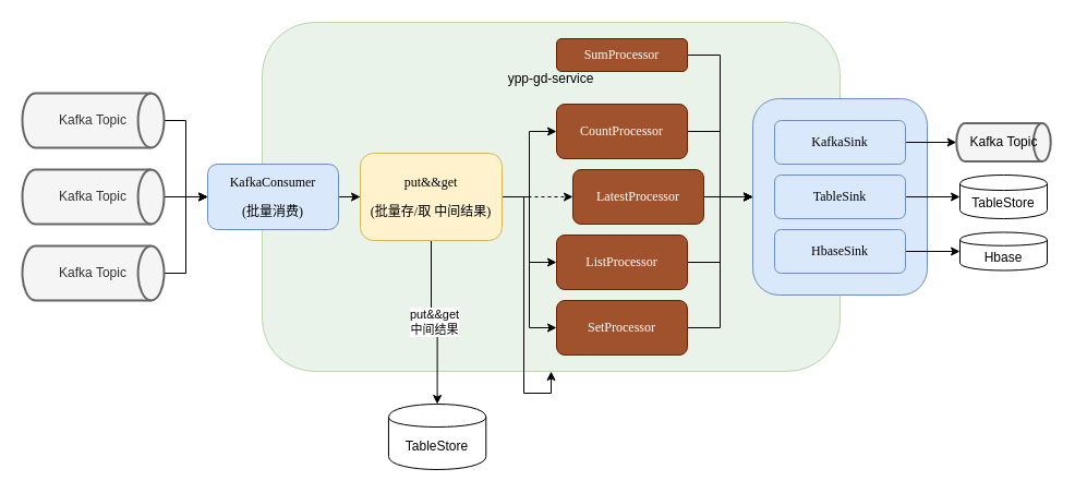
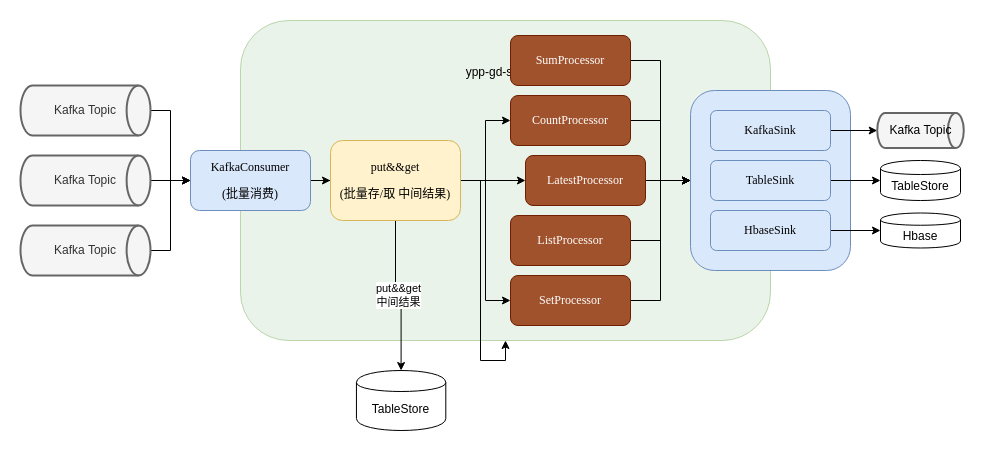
  <mxCell id="0" />
  <mxCell id="1" parent="0" />
  <mxCell id="2" value="&lt;div&gt;ypp-gd-service&lt;/div&gt;&lt;div&gt;&lt;br&gt;&lt;/div&gt;&lt;div&gt;&lt;br&gt;&lt;/div&gt;&lt;div&gt;&lt;br&gt;&lt;/div&gt;&lt;div&gt;&lt;br&gt;&lt;/div&gt;&lt;div&gt;&lt;br&gt;&lt;/div&gt;&lt;div&gt;&lt;br&gt;&lt;/div&gt;&lt;div&gt;&lt;br&gt;&lt;/div&gt;&lt;div&gt;&lt;br&gt;&lt;/div&gt;&lt;div&gt;&lt;br&gt;&lt;/div&gt;&lt;div&gt;&lt;br&gt;&lt;/div&gt;&lt;div&gt;&lt;br&gt;&lt;/div&gt;&lt;div&gt;&lt;br&gt;&lt;/div&gt;&lt;div&gt;&lt;br&gt;&lt;/div&gt;&lt;div&gt;&lt;br&gt;&lt;/div&gt;&lt;div&gt;&lt;br&gt;&lt;/div&gt;" style="rounded=1;whiteSpace=wrap;html=1;align=center;fillColor=#d5e8d4;strokeColor=#82b366;opacity=50;" vertex="1" parent="1"><mxGeometry x="240" y="20" width="530" height="320" as="geometry" /></mxCell>
  <mxCell id="3" value="&lt;pre style=&quot;font-family: &amp;#34;menlo&amp;#34; ; font-size: 9pt&quot;&gt;&lt;pre style=&quot;font-family: &amp;#34;menlo&amp;#34; ; font-size: 9pt&quot;&gt;&lt;pre style=&quot;font-family: &amp;#34;menlo&amp;#34; ; font-size: 9pt&quot;&gt;&lt;pre style=&quot;font-size: 9pt ; font-family: &amp;#34;menlo&amp;#34;&quot;&gt;&lt;br&gt;&lt;/pre&gt;&lt;/pre&gt;&lt;/pre&gt;&lt;/pre&gt;" style="rounded=1;whiteSpace=wrap;html=1;fillColor=#dae8fc;strokeColor=#6c8ebf;" vertex="1" parent="1"><mxGeometry x="690" y="90" width="160" height="180" as="geometry" /></mxCell>
  <mxCell id="4" value="" style="edgeStyle=orthogonalEdgeStyle;rounded=0;orthogonalLoop=1;jettySize=auto;html=1;entryX=0;entryY=0.5;entryDx=0;entryDy=0;" edge="1" parent="1" source="5" target="7"><mxGeometry relative="1" as="geometry"><mxPoint x="170" y="180" as="targetPoint" /></mxGeometry></mxCell>
  <mxCell id="5" value="Kafka Topic" style="strokeWidth=2;html=1;shape=mxgraph.flowchart.direct_data;whiteSpace=wrap;fillColor=#f5f5f5;strokeColor=#666666;fontColor=#333333;" vertex="1" parent="1"><mxGeometry x="20" y="155" width="130" height="50" as="geometry" /></mxCell>
  <mxCell id="6" value="" style="edgeStyle=orthogonalEdgeStyle;rounded=0;orthogonalLoop=1;jettySize=auto;html=1;" edge="1" parent="1" source="7" target="14"><mxGeometry relative="1" as="geometry" /></mxCell>
  <mxCell id="7" value="&lt;pre style=&quot;font-family: &amp;#34;menlo&amp;#34; ; font-size: 9pt&quot;&gt;&lt;pre style=&quot;font-family: &amp;#34;menlo&amp;#34; ; font-size: 9pt&quot;&gt;&lt;pre style=&quot;font-family: &amp;#34;menlo&amp;#34; ; font-size: 9pt&quot;&gt;&lt;pre style=&quot;font-size: 9pt ; font-family: &amp;#34;menlo&amp;#34;&quot;&gt;KafkaConsumer&lt;/pre&gt;&lt;pre style=&quot;font-size: 9pt ; font-family: &amp;#34;menlo&amp;#34;&quot;&gt;(批量消费)&lt;/pre&gt;&lt;/pre&gt;&lt;/pre&gt;&lt;/pre&gt;" style="rounded=1;whiteSpace=wrap;html=1;fillColor=#dae8fc;strokeColor=#6c8ebf;" vertex="1" parent="1"><mxGeometry x="190" y="150" width="120" height="60" as="geometry" /></mxCell>
  <mxCell id="8" value="put&amp;amp;&amp;amp;get&lt;br&gt;中间结果" style="edgeStyle=orthogonalEdgeStyle;rounded=0;orthogonalLoop=1;jettySize=auto;html=1;exitX=0.5;exitY=1;exitDx=0;exitDy=0;" edge="1" parent="1" source="14" target="22"><mxGeometry relative="1" as="geometry" /></mxCell>
  <mxCell id="9" style="edgeStyle=orthogonalEdgeStyle;rounded=0;orthogonalLoop=1;jettySize=auto;html=1;exitX=1;exitY=0.5;exitDx=0;exitDy=0;" edge="1" parent="1" source="14" target="2"><mxGeometry relative="1" as="geometry" /></mxCell>
  <mxCell id="10" style="edgeStyle=orthogonalEdgeStyle;rounded=0;orthogonalLoop=1;jettySize=auto;html=1;exitX=1;exitY=0.5;exitDx=0;exitDy=0;" edge="1" parent="1" source="14" target="24"><mxGeometry relative="1" as="geometry" /></mxCell>
- <mxCell id="11" style="edgeStyle=orthogonalEdgeStyle;rounded=0;orthogonalLoop=1;jettySize=auto;html=1;exitX=1;exitY=0.5;exitDx=0;exitDy=0;entryX=0;entryY=0.5;entryDx=0;entryDy=0;dashed=1;" edge="1" parent="1" source="14" target="26"><mxGeometry relative="1" as="geometry" /></mxCell>
- <mxCell id="12" style="edgeStyle=orthogonalEdgeStyle;rounded=0;orthogonalLoop=1;jettySize=auto;html=1;exitX=1;exitY=0.5;exitDx=0;exitDy=0;entryX=0;entryY=0.5;entryDx=0;entryDy=0;" edge="1" parent="1" source="14" target="28"><mxGeometry relative="1" as="geometry" /></mxCell>
+ <mxCell id="11" style="edgeStyle=orthogonalEdgeStyle;rounded=0;orthogonalLoop=1;jettySize=auto;html=1;exitX=1;exitY=0.5;exitDx=0;exitDy=0;entryX=0;entryY=0.5;entryDx=0;entryDy=0;" edge="1" parent="1" source="14" target="26"><mxGeometry relative="1" as="geometry" /></mxCell>
  <mxCell id="13" style="edgeStyle=orthogonalEdgeStyle;rounded=0;orthogonalLoop=1;jettySize=auto;html=1;exitX=1;exitY=0.5;exitDx=0;exitDy=0;entryX=0;entryY=0.5;entryDx=0;entryDy=0;" edge="1" parent="1" source="14" target="30"><mxGeometry relative="1" as="geometry" /></mxCell>
  <mxCell id="14" value="&lt;pre style=&quot;font-family: &amp;#34;menlo&amp;#34; ; font-size: 9pt&quot;&gt;&lt;pre style=&quot;font-family: &amp;#34;menlo&amp;#34; ; font-size: 9pt&quot;&gt;&lt;pre style=&quot;font-family: &amp;#34;menlo&amp;#34; ; font-size: 9pt&quot;&gt;&lt;pre style=&quot;font-size: 9pt ; font-family: &amp;#34;menlo&amp;#34;&quot;&gt;put&amp;amp;&amp;amp;get&lt;/pre&gt;&lt;pre style=&quot;font-size: 9pt ; font-family: &amp;#34;menlo&amp;#34;&quot;&gt;(批量存/取 中间结果)&lt;/pre&gt;&lt;/pre&gt;&lt;/pre&gt;&lt;/pre&gt;" style="rounded=1;whiteSpace=wrap;html=1;fillColor=#fff2cc;strokeColor=#d6b656;" vertex="1" parent="1"><mxGeometry x="330" y="140" width="130" height="80" as="geometry" /></mxCell>
  <mxCell id="15" style="edgeStyle=orthogonalEdgeStyle;rounded=0;orthogonalLoop=1;jettySize=auto;html=1;exitX=1;exitY=0.5;exitDx=0;exitDy=0;entryX=0;entryY=0.5;entryDx=0;entryDy=0;" edge="1" parent="1" source="16" target="3"><mxGeometry relative="1" as="geometry" /></mxCell>
- <mxCell id="16" value="&lt;pre style=&quot;font-family: &amp;#34;menlo&amp;#34; ; font-size: 9pt&quot;&gt;&lt;pre style=&quot;font-family: &amp;#34;menlo&amp;#34; ; font-size: 9pt&quot;&gt;&lt;pre style=&quot;font-family: &amp;#34;menlo&amp;#34; ; font-size: 9pt&quot;&gt;&lt;pre style=&quot;font-size: 9pt ; font-family: &amp;#34;menlo&amp;#34;&quot;&gt;SumProcessor&lt;/pre&gt;&lt;/pre&gt;&lt;/pre&gt;&lt;/pre&gt;" style="rounded=1;whiteSpace=wrap;html=1;fillColor=#a0522d;strokeColor=#6D1F00;fontColor=#ffffff;" vertex="1" parent="1"><mxGeometry x="510" y="35" width="120" height="30" as="geometry" /></mxCell>
+ <mxCell id="16" value="&lt;pre style=&quot;font-family: &amp;#34;menlo&amp;#34; ; font-size: 9pt&quot;&gt;&lt;pre style=&quot;font-family: &amp;#34;menlo&amp;#34; ; font-size: 9pt&quot;&gt;&lt;pre style=&quot;font-family: &amp;#34;menlo&amp;#34; ; font-size: 9pt&quot;&gt;&lt;pre style=&quot;font-size: 9pt ; font-family: &amp;#34;menlo&amp;#34;&quot;&gt;SumProcessor&lt;/pre&gt;&lt;/pre&gt;&lt;/pre&gt;&lt;/pre&gt;" style="rounded=1;whiteSpace=wrap;html=1;fillColor=#a0522d;strokeColor=#6D1F00;fontColor=#ffffff;" vertex="1" parent="1"><mxGeometry x="510" y="35" width="120" height="50" as="geometry" /></mxCell>
  <mxCell id="17" style="edgeStyle=orthogonalEdgeStyle;rounded=0;orthogonalLoop=1;jettySize=auto;html=1;exitX=1;exitY=0.5;exitDx=0;exitDy=0;entryX=0;entryY=0.5;entryDx=0;entryDy=0;entryPerimeter=0;" edge="1" parent="1" source="18" target="19"><mxGeometry relative="1" as="geometry" /></mxCell>
  <mxCell id="18" value="&lt;pre style=&quot;font-family: &amp;#34;menlo&amp;#34; ; font-size: 9pt&quot;&gt;&lt;pre style=&quot;font-family: &amp;#34;menlo&amp;#34; ; font-size: 9pt&quot;&gt;&lt;pre style=&quot;font-family: &amp;#34;menlo&amp;#34; ; font-size: 9pt&quot;&gt;&lt;pre style=&quot;font-size: 9pt ; font-family: &amp;#34;menlo&amp;#34;&quot;&gt;KafkaSink&lt;/pre&gt;&lt;/pre&gt;&lt;/pre&gt;&lt;/pre&gt;" style="rounded=1;whiteSpace=wrap;html=1;fillColor=#dae8fc;strokeColor=#6c8ebf;" vertex="1" parent="1"><mxGeometry x="710" y="110" width="120" height="40" as="geometry" /></mxCell>
  <mxCell id="19" value="&lt;font color=&quot;#000000&quot;&gt;Kafka Topic&lt;/font&gt;" style="strokeWidth=2;html=1;shape=mxgraph.flowchart.direct_data;whiteSpace=wrap;fillColor=#F5F5F5;strokeColor=#666666;fontColor=#ffffff;" vertex="1" parent="1"><mxGeometry x="876.72" y="112.5" width="86.56" height="35" as="geometry" /></mxCell>
  <mxCell id="20" style="edgeStyle=orthogonalEdgeStyle;rounded=0;orthogonalLoop=1;jettySize=auto;html=1;exitX=1;exitY=0.5;exitDx=0;exitDy=0;exitPerimeter=0;entryX=0;entryY=0.5;entryDx=0;entryDy=0;" edge="1" parent="1" source="36" target="7"><mxGeometry relative="1" as="geometry"><mxPoint x="190" y="130" as="targetPoint" /><mxPoint x="150" y="100" as="sourcePoint" /></mxGeometry></mxCell>
  <mxCell id="21" style="edgeStyle=orthogonalEdgeStyle;rounded=0;orthogonalLoop=1;jettySize=auto;html=1;exitX=1;exitY=0.5;exitDx=0;exitDy=0;exitPerimeter=0;entryX=0;entryY=0.5;entryDx=0;entryDy=0;" edge="1" parent="1" source="35" target="7"><mxGeometry relative="1" as="geometry"><mxPoint x="150" y="260" as="sourcePoint" /></mxGeometry></mxCell>
  <mxCell id="22" value="TableStore" style="shape=cylinder;whiteSpace=wrap;html=1;boundedLbl=1;backgroundOutline=1;" vertex="1" parent="1"><mxGeometry x="355.94" y="370" width="89.37" height="60" as="geometry" /></mxCell>
  <mxCell id="23" style="edgeStyle=orthogonalEdgeStyle;rounded=0;orthogonalLoop=1;jettySize=auto;html=1;exitX=1;exitY=0.5;exitDx=0;exitDy=0;entryX=0;entryY=0.5;entryDx=0;entryDy=0;" edge="1" parent="1" source="24" target="3"><mxGeometry relative="1" as="geometry" /></mxCell>
  <mxCell id="24" value="&lt;pre style=&quot;font-family: &amp;#34;menlo&amp;#34; ; font-size: 9pt&quot;&gt;&lt;pre style=&quot;font-family: &amp;#34;menlo&amp;#34; ; font-size: 9pt&quot;&gt;&lt;pre style=&quot;font-family: &amp;#34;menlo&amp;#34; ; font-size: 9pt&quot;&gt;&lt;pre style=&quot;font-size: 9pt ; font-family: &amp;#34;menlo&amp;#34;&quot;&gt;CountProcessor&lt;/pre&gt;&lt;/pre&gt;&lt;/pre&gt;&lt;/pre&gt;" style="rounded=1;whiteSpace=wrap;html=1;fillColor=#a0522d;strokeColor=#6D1F00;fontColor=#ffffff;" vertex="1" parent="1"><mxGeometry x="510" y="95" width="120" height="50" as="geometry" /></mxCell>
  <mxCell id="25" style="edgeStyle=orthogonalEdgeStyle;rounded=0;orthogonalLoop=1;jettySize=auto;html=1;exitX=1;exitY=0.5;exitDx=0;exitDy=0;entryX=0;entryY=0.5;entryDx=0;entryDy=0;" edge="1" parent="1" source="26" target="3"><mxGeometry relative="1" as="geometry" /></mxCell>
  <mxCell id="26" value="&lt;pre style=&quot;font-family: &amp;#34;menlo&amp;#34; ; font-size: 9pt&quot;&gt;&lt;pre style=&quot;font-family: &amp;#34;menlo&amp;#34; ; font-size: 9pt&quot;&gt;&lt;pre style=&quot;font-family: &amp;#34;menlo&amp;#34; ; font-size: 9pt&quot;&gt;&lt;pre style=&quot;font-size: 9pt ; font-family: &amp;#34;menlo&amp;#34;&quot;&gt;LatestProcessor&lt;/pre&gt;&lt;/pre&gt;&lt;/pre&gt;&lt;/pre&gt;" style="rounded=1;whiteSpace=wrap;html=1;fillColor=#a0522d;strokeColor=#6D1F00;fontColor=#ffffff;" vertex="1" parent="1"><mxGeometry x="525" y="155" width="120" height="50" as="geometry" /></mxCell>
  <mxCell id="27" style="edgeStyle=orthogonalEdgeStyle;rounded=0;orthogonalLoop=1;jettySize=auto;html=1;exitX=1;exitY=0.5;exitDx=0;exitDy=0;entryX=0;entryY=0.5;entryDx=0;entryDy=0;" edge="1" parent="1" source="28" target="3"><mxGeometry relative="1" as="geometry" /></mxCell>
  <mxCell id="28" value="&lt;pre style=&quot;font-family: &amp;#34;menlo&amp;#34; ; font-size: 9pt&quot;&gt;&lt;pre style=&quot;font-family: &amp;#34;menlo&amp;#34; ; font-size: 9pt&quot;&gt;&lt;pre style=&quot;font-family: &amp;#34;menlo&amp;#34; ; font-size: 9pt&quot;&gt;&lt;pre style=&quot;font-size: 9pt ; font-family: &amp;#34;menlo&amp;#34;&quot;&gt;ListProcessor&lt;/pre&gt;&lt;/pre&gt;&lt;/pre&gt;&lt;/pre&gt;" style="rounded=1;whiteSpace=wrap;html=1;fillColor=#a0522d;strokeColor=#6D1F00;fontColor=#ffffff;" vertex="1" parent="1"><mxGeometry x="510" y="215" width="120" height="50" as="geometry" /></mxCell>
  <mxCell id="29" style="edgeStyle=orthogonalEdgeStyle;rounded=0;orthogonalLoop=1;jettySize=auto;html=1;exitX=1;exitY=0.5;exitDx=0;exitDy=0;entryX=0;entryY=0.5;entryDx=0;entryDy=0;" edge="1" parent="1" source="30" target="3"><mxGeometry relative="1" as="geometry" /></mxCell>
  <mxCell id="30" value="&lt;pre style=&quot;font-family: &amp;#34;menlo&amp;#34; ; font-size: 9pt&quot;&gt;&lt;pre style=&quot;font-family: &amp;#34;menlo&amp;#34; ; font-size: 9pt&quot;&gt;&lt;pre style=&quot;font-family: &amp;#34;menlo&amp;#34; ; font-size: 9pt&quot;&gt;&lt;pre style=&quot;font-size: 9pt ; font-family: &amp;#34;menlo&amp;#34;&quot;&gt;SetProcessor&lt;/pre&gt;&lt;/pre&gt;&lt;/pre&gt;&lt;/pre&gt;" style="rounded=1;whiteSpace=wrap;html=1;fillColor=#a0522d;strokeColor=#6D1F00;fontColor=#ffffff;" vertex="1" parent="1"><mxGeometry x="510" y="275" width="120" height="50" as="geometry" /></mxCell>
  <mxCell id="31" style="edgeStyle=orthogonalEdgeStyle;rounded=0;orthogonalLoop=1;jettySize=auto;html=1;exitX=1;exitY=0.5;exitDx=0;exitDy=0;entryX=0;entryY=0.5;entryDx=0;entryDy=0;" edge="1" parent="1" source="32" target="38"><mxGeometry relative="1" as="geometry" /></mxCell>
  <mxCell id="32" value="&lt;pre style=&quot;font-family: &amp;#34;menlo&amp;#34; ; font-size: 9pt&quot;&gt;&lt;pre style=&quot;font-family: &amp;#34;menlo&amp;#34; ; font-size: 9pt&quot;&gt;&lt;pre style=&quot;font-family: &amp;#34;menlo&amp;#34; ; font-size: 9pt&quot;&gt;&lt;pre style=&quot;font-size: 9pt ; font-family: &amp;#34;menlo&amp;#34;&quot;&gt;TableSink&lt;/pre&gt;&lt;/pre&gt;&lt;/pre&gt;&lt;/pre&gt;" style="rounded=1;whiteSpace=wrap;html=1;fillColor=#dae8fc;strokeColor=#6c8ebf;" vertex="1" parent="1"><mxGeometry x="710" y="160" width="120" height="40" as="geometry" /></mxCell>
  <mxCell id="33" style="edgeStyle=orthogonalEdgeStyle;rounded=0;orthogonalLoop=1;jettySize=auto;html=1;exitX=1;exitY=0.5;exitDx=0;exitDy=0;entryX=0;entryY=0.5;entryDx=0;entryDy=0;" edge="1" parent="1" source="34" target="37"><mxGeometry relative="1" as="geometry" /></mxCell>
  <mxCell id="34" value="&lt;pre style=&quot;font-family: &amp;#34;menlo&amp;#34; ; font-size: 9pt&quot;&gt;&lt;pre style=&quot;font-family: &amp;#34;menlo&amp;#34; ; font-size: 9pt&quot;&gt;&lt;pre style=&quot;font-family: &amp;#34;menlo&amp;#34; ; font-size: 9pt&quot;&gt;&lt;pre style=&quot;font-size: 9pt ; font-family: &amp;#34;menlo&amp;#34;&quot;&gt;HbaseSink&lt;/pre&gt;&lt;/pre&gt;&lt;/pre&gt;&lt;/pre&gt;" style="rounded=1;whiteSpace=wrap;html=1;fillColor=#dae8fc;strokeColor=#6c8ebf;" vertex="1" parent="1"><mxGeometry x="710" y="210" width="120" height="40" as="geometry" /></mxCell>
  <mxCell id="35" value="Kafka Topic" style="strokeWidth=2;html=1;shape=mxgraph.flowchart.direct_data;whiteSpace=wrap;fillColor=#f5f5f5;strokeColor=#666666;fontColor=#333333;" vertex="1" parent="1"><mxGeometry x="20" y="225" width="130" height="50" as="geometry" /></mxCell>
  <mxCell id="36" value="Kafka Topic" style="strokeWidth=2;html=1;shape=mxgraph.flowchart.direct_data;whiteSpace=wrap;fillColor=#f5f5f5;strokeColor=#666666;fontColor=#333333;" vertex="1" parent="1"><mxGeometry x="20" y="85" width="130" height="50" as="geometry" /></mxCell>
  <mxCell id="37" value="Hbase" style="shape=cylinder;whiteSpace=wrap;html=1;boundedLbl=1;backgroundOutline=1;" vertex="1" parent="1"><mxGeometry x="880" y="212.5" width="80" height="35" as="geometry" /></mxCell>
  <mxCell id="38" value="TableStore" style="shape=cylinder;whiteSpace=wrap;html=1;boundedLbl=1;backgroundOutline=1;" vertex="1" parent="1"><mxGeometry x="880" y="160" width="80" height="40" as="geometry" /></mxCell>
